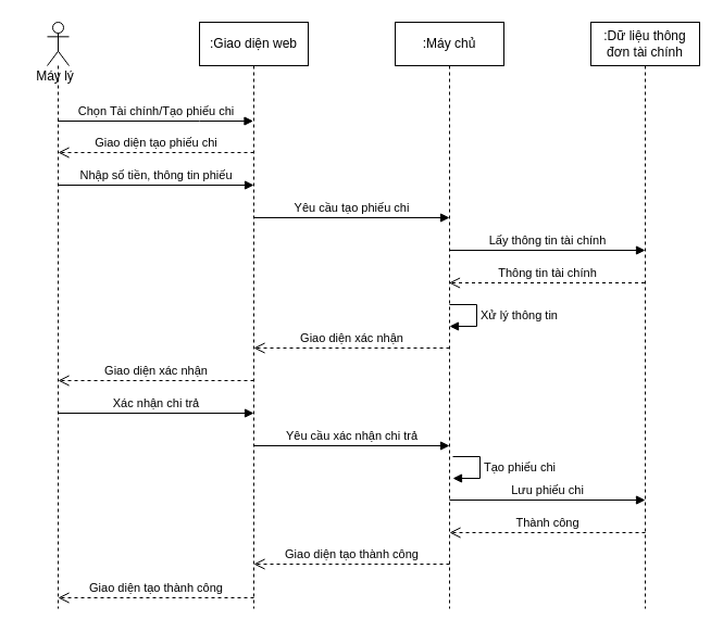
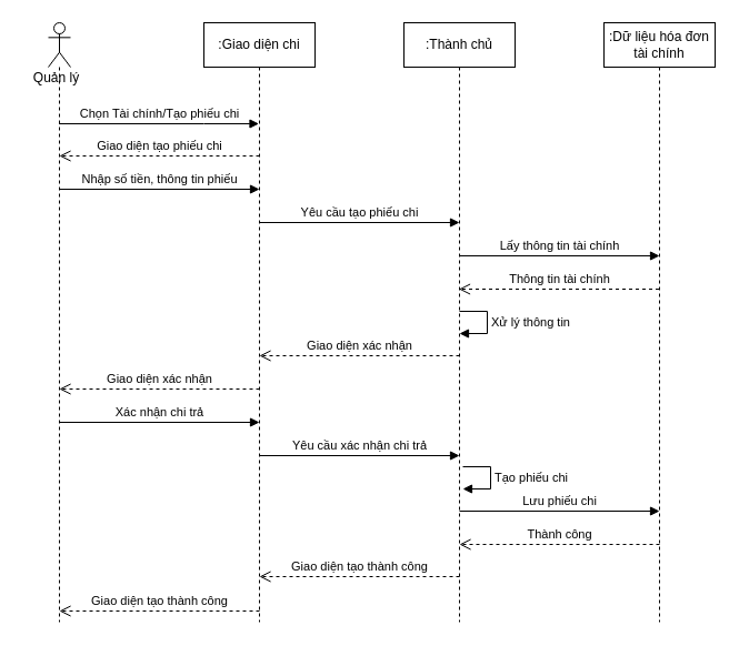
  <mxCell id="0" />
  <mxCell id="1" parent="0" />
  <mxCell id="2" value="" style="shape=umlLifeline;participant=umlActor;perimeter=lifelinePerimeter;whiteSpace=wrap;html=1;container=1;collapsible=0;recursiveResize=0;verticalAlign=top;spacingTop=36;outlineConnect=0;" parent="1" vertex="1"><mxGeometry x="43" y="20" width="20" height="540" as="geometry" /></mxCell>
- <mxCell id="3" value="Máy lý" style="text;html=1;align=center;verticalAlign=middle;resizable=0;points=[];autosize=1;strokeColor=none;fillColor=none;" parent="1" vertex="1"><mxGeometry x="20" y="60" width="60" height="20" as="geometry" /></mxCell>
- <mxCell id="4" value=":Giao diện web" style="shape=umlLifeline;perimeter=lifelinePerimeter;whiteSpace=wrap;html=1;container=1;collapsible=0;recursiveResize=0;outlineConnect=0;" parent="1" vertex="1"><mxGeometry x="183" y="20" width="100" height="540" as="geometry" /></mxCell>
+ <mxCell id="3" value="Quản lý" style="text;html=1;align=center;verticalAlign=middle;resizable=0;points=[];autosize=1;strokeColor=none;fillColor=none;" parent="1" vertex="1"><mxGeometry x="20" y="60" width="60" height="20" as="geometry" /></mxCell>
+ <mxCell id="4" value=":Giao diện chi" style="shape=umlLifeline;perimeter=lifelinePerimeter;whiteSpace=wrap;html=1;container=1;collapsible=0;recursiveResize=0;outlineConnect=0;" parent="1" vertex="1"><mxGeometry x="183" y="20" width="100" height="540" as="geometry" /></mxCell>
  <mxCell id="5" value="Yêu cầu tạo phiếu chi" style="html=1;verticalAlign=bottom;endArrow=block;rounded=0;" parent="4" edge="1"><mxGeometry width="80" relative="1" as="geometry"><mxPoint x="50" y="180" as="sourcePoint" /><mxPoint x="230" y="180" as="targetPoint" /><Array as="points"><mxPoint x="180.5" y="180" /></Array></mxGeometry></mxCell>
- <mxCell id="6" value=":Máy chủ" style="shape=umlLifeline;perimeter=lifelinePerimeter;whiteSpace=wrap;html=1;container=1;collapsible=0;recursiveResize=0;outlineConnect=0;" parent="1" vertex="1"><mxGeometry x="363" y="20" width="100" height="540" as="geometry" /></mxCell>
+ <mxCell id="6" value=":Thành chủ" style="shape=umlLifeline;perimeter=lifelinePerimeter;whiteSpace=wrap;html=1;container=1;collapsible=0;recursiveResize=0;outlineConnect=0;" parent="1" vertex="1"><mxGeometry x="363" y="20" width="100" height="540" as="geometry" /></mxCell>
  <mxCell id="7" value="Xử lý thông tin" style="edgeStyle=orthogonalEdgeStyle;html=1;align=left;spacingLeft=2;endArrow=block;rounded=0;entryX=1;entryY=0;" parent="6" edge="1"><mxGeometry relative="1" as="geometry"><mxPoint x="50" y="260" as="sourcePoint" /><Array as="points"><mxPoint x="75" y="260" /></Array><mxPoint x="50" y="280" as="targetPoint" /></mxGeometry></mxCell>
  <mxCell id="8" value="Yêu cầu xác nhận chi trả" style="html=1;verticalAlign=bottom;endArrow=block;rounded=0;" edge="1" parent="6"><mxGeometry width="80" relative="1" as="geometry"><mxPoint x="-130" y="390" as="sourcePoint" /><mxPoint x="50" y="390" as="targetPoint" /><Array as="points"><mxPoint x="0.5" y="390" /></Array></mxGeometry></mxCell>
- <mxCell id="9" value=":Dữ liệu thông đơn tài chính" style="shape=umlLifeline;perimeter=lifelinePerimeter;whiteSpace=wrap;html=1;container=1;collapsible=0;recursiveResize=0;outlineConnect=0;" parent="1" vertex="1"><mxGeometry x="543" y="20" width="100" height="540" as="geometry" /></mxCell>
+ <mxCell id="9" value=":Dữ liệu hóa đơn tài chính" style="shape=umlLifeline;perimeter=lifelinePerimeter;whiteSpace=wrap;html=1;container=1;collapsible=0;recursiveResize=0;outlineConnect=0;" parent="1" vertex="1"><mxGeometry x="543" y="20" width="100" height="540" as="geometry" /></mxCell>
  <mxCell id="10" value="Lưu phiếu chi" style="html=1;verticalAlign=bottom;endArrow=block;rounded=0;" edge="1" parent="9"><mxGeometry width="80" relative="1" as="geometry"><mxPoint x="-130" y="440" as="sourcePoint" /><mxPoint x="50" y="440" as="targetPoint" /><Array as="points"><mxPoint x="0.5" y="440" /></Array></mxGeometry></mxCell>
  <mxCell id="11" value="Thành công" style="html=1;verticalAlign=bottom;endArrow=open;dashed=1;endSize=8;rounded=0;" parent="9" edge="1"><mxGeometry relative="1" as="geometry"><mxPoint x="50" y="470" as="sourcePoint" /><mxPoint x="-130" y="470" as="targetPoint" /><Array as="points"><mxPoint x="-69.5" y="470" /></Array></mxGeometry></mxCell>
  <mxCell id="12" value="Chọn Tài chính/Tạo phiếu chi" style="html=1;verticalAlign=bottom;endArrow=block;rounded=0;" parent="1" edge="1"><mxGeometry width="80" relative="1" as="geometry"><mxPoint x="52.5" y="111" as="sourcePoint" /><mxPoint x="232.5" y="111" as="targetPoint" /><Array as="points"><mxPoint x="183" y="111" /></Array></mxGeometry></mxCell>
  <mxCell id="13" value="Lấy thông tin tài chính" style="html=1;verticalAlign=bottom;endArrow=block;rounded=0;" parent="1" edge="1"><mxGeometry width="80" relative="1" as="geometry"><mxPoint x="413" y="230" as="sourcePoint" /><mxPoint x="593" y="230" as="targetPoint" /><Array as="points"><mxPoint x="543.5" y="230" /></Array></mxGeometry></mxCell>
  <mxCell id="14" value="Thông tin tài chính" style="html=1;verticalAlign=bottom;endArrow=open;dashed=1;endSize=8;rounded=0;" parent="1" edge="1"><mxGeometry relative="1" as="geometry"><mxPoint x="592.5" y="260" as="sourcePoint" /><mxPoint x="412.5" y="260" as="targetPoint" /><Array as="points"><mxPoint x="473" y="260" /></Array></mxGeometry></mxCell>
  <mxCell id="15" value="Giao diện tạo phiếu chi" style="html=1;verticalAlign=bottom;endArrow=open;dashed=1;endSize=8;rounded=0;" edge="1" parent="1"><mxGeometry relative="1" as="geometry"><mxPoint x="233" y="140" as="sourcePoint" /><mxPoint x="53" y="140" as="targetPoint" /><Array as="points"><mxPoint x="113.5" y="140" /></Array></mxGeometry></mxCell>
  <mxCell id="16" value="Nhập số tiền, thông tin phiếu" style="html=1;verticalAlign=bottom;endArrow=block;rounded=0;" edge="1" parent="1"><mxGeometry width="80" relative="1" as="geometry"><mxPoint x="53" y="170" as="sourcePoint" /><mxPoint x="233" y="170" as="targetPoint" /><Array as="points"><mxPoint x="183.5" y="170" /></Array></mxGeometry></mxCell>
  <mxCell id="17" value="Giao diện xác nhận" style="html=1;verticalAlign=bottom;endArrow=open;dashed=1;endSize=8;rounded=0;" edge="1" parent="1"><mxGeometry relative="1" as="geometry"><mxPoint x="413" y="320" as="sourcePoint" /><mxPoint x="233" y="320" as="targetPoint" /><Array as="points"><mxPoint x="293.5" y="320" /></Array></mxGeometry></mxCell>
  <mxCell id="18" value="Giao diện xác nhận" style="html=1;verticalAlign=bottom;endArrow=open;dashed=1;endSize=8;rounded=0;" edge="1" parent="1"><mxGeometry relative="1" as="geometry"><mxPoint x="233" y="350" as="sourcePoint" /><mxPoint x="53" y="350" as="targetPoint" /><Array as="points"><mxPoint x="113.5" y="350" /></Array></mxGeometry></mxCell>
  <mxCell id="19" value="Xác nhận chi trả" style="html=1;verticalAlign=bottom;endArrow=block;rounded=0;" edge="1" parent="1"><mxGeometry width="80" relative="1" as="geometry"><mxPoint x="53" y="380" as="sourcePoint" /><mxPoint x="233" y="380" as="targetPoint" /><Array as="points"><mxPoint x="183.5" y="380" /></Array></mxGeometry></mxCell>
  <mxCell id="20" value="Tạo phiếu chi" style="edgeStyle=orthogonalEdgeStyle;html=1;align=left;spacingLeft=2;endArrow=block;rounded=0;entryX=1;entryY=0;" edge="1" parent="1"><mxGeometry relative="1" as="geometry"><mxPoint x="416" y="420" as="sourcePoint" /><Array as="points"><mxPoint x="441" y="420" /></Array><mxPoint x="416" y="440" as="targetPoint" /></mxGeometry></mxCell>
  <mxCell id="21" value="Giao diện tạo thành công" style="html=1;verticalAlign=bottom;endArrow=open;dashed=1;endSize=8;rounded=0;" parent="1" edge="1"><mxGeometry relative="1" as="geometry"><mxPoint x="413" y="519" as="sourcePoint" /><mxPoint x="233" y="519" as="targetPoint" /><Array as="points"><mxPoint x="293.5" y="519" /></Array></mxGeometry></mxCell>
  <mxCell id="22" value="Giao diện tạo thành công" style="html=1;verticalAlign=bottom;endArrow=open;dashed=1;endSize=8;rounded=0;" edge="1" parent="1"><mxGeometry relative="1" as="geometry"><mxPoint x="233" y="550" as="sourcePoint" /><mxPoint x="53" y="550" as="targetPoint" /><Array as="points"><mxPoint x="113.5" y="550" /></Array></mxGeometry></mxCell>
